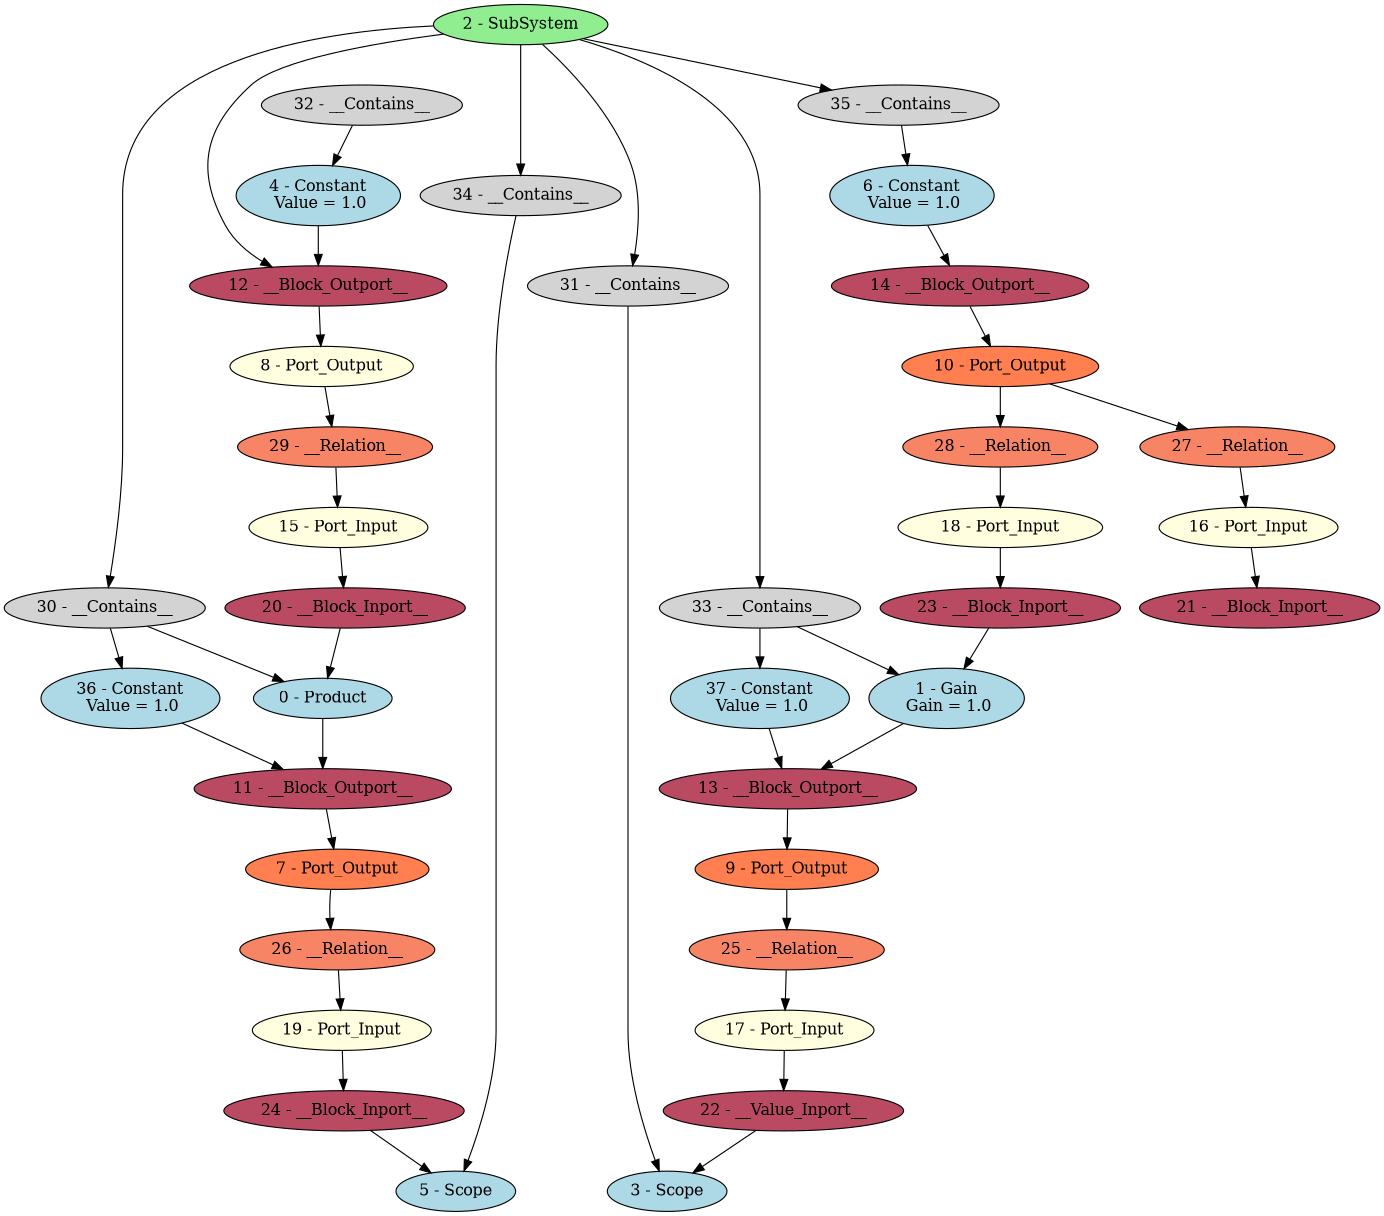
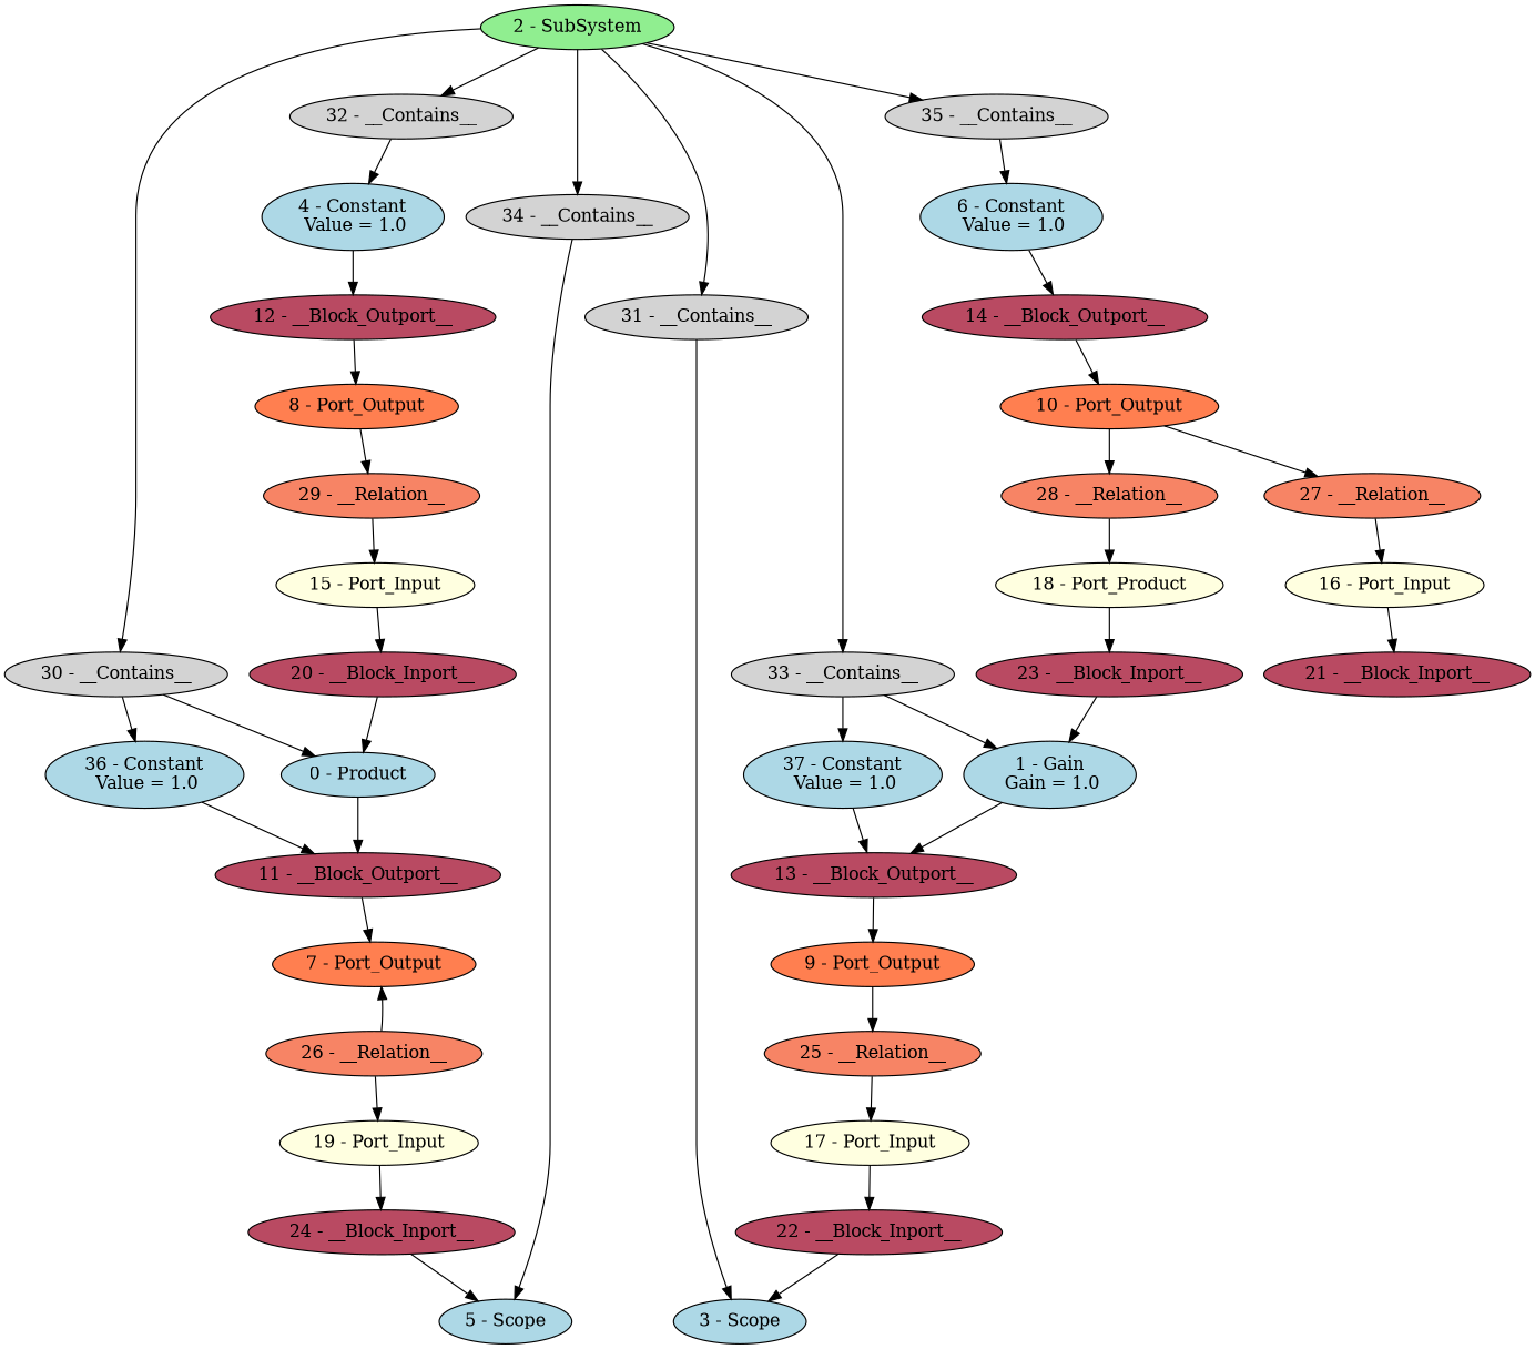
  digraph {
    node [fillcolor="#b94a62" style=filled]
    "0 - Product" [fillcolor=lightblue]
    "11 - __Block_Outport__"
    "7 - Port_Output" [fillcolor=coral]
    "1 - Gain\n Gain = 1.0" [fillcolor=lightblue]
    "13 - __Block_Outport__"
    "9 - Port_Output" [fillcolor=coral]
    "2 - SubSystem" [fillcolor=lightgreen]
    "30 - __Contains__" [fillcolor=lightgray]
    "31 - __Contains__" [fillcolor=lightgray]
    "32 - __Contains__" [fillcolor=lightgray]
    "33 - __Contains__" [fillcolor=lightgray]
    "34 - __Contains__" [fillcolor=lightgray]
    "35 - __Contains__" [fillcolor=lightgray]
    "36 - Constant\n Value = 1.0" [fillcolor=lightblue]
    "3 - Scope" [fillcolor=lightblue]
    "4 - Constant\n Value = 1.0" [fillcolor=lightblue]
    "37 - Constant\n Value = 1.0" [fillcolor=lightblue]
    "5 - Scope" [fillcolor=lightblue]
    "6 - Constant\n Value = 1.0" [fillcolor=lightblue]
    "12 - __Block_Outport__"
-   "8 - Port_Output" [fillcolor=lightyellow]
+   "8 - Port_Output" [fillcolor=coral]
    "14 - __Block_Outport__"
    "10 - Port_Output" [fillcolor=coral]
    "26 - __Relation__" [fillcolor="#f78465"]
    "19 - Port_Input" [fillcolor=lightyellow]
    "29 - __Relation__" [fillcolor="#f78465"]
    "15 - Port_Input" [fillcolor=lightyellow]
    "25 - __Relation__" [fillcolor="#f78465"]
    "17 - Port_Input" [fillcolor=lightyellow]
    "27 - __Relation__" [fillcolor="#f78465"]
    "28 - __Relation__" [fillcolor="#f78465"]
    "16 - Port_Input" [fillcolor=lightyellow]
-   "18 - Port_Input" [fillcolor=lightyellow]
+   "18 - Port_Input" [fillcolor=lightyellow label="18 - Port_Product"]
    "20 - __Block_Inport__"
    "21 - __Block_Inport__"
-   "22 - __Block_Inport__" [label="22 - __Value_Inport__"]
+   "22 - __Block_Inport__"
    "23 - __Block_Inport__"
    "24 - __Block_Inport__"
    "0 - Product" -> "11 - __Block_Outport__"
    "11 - __Block_Outport__" -> "7 - Port_Output"
-   "7 - Port_Output" -> "26 - __Relation__"
+   "26 - __Relation__" -> "7 - Port_Output"
    "1 - Gain\n Gain = 1.0" -> "13 - __Block_Outport__"
    "13 - __Block_Outport__" -> "9 - Port_Output"
    "9 - Port_Output" -> "25 - __Relation__"
    "2 - SubSystem" -> "30 - __Contains__"
    "2 - SubSystem" -> "31 - __Contains__"
-   "2 - SubSystem" -> "12 - __Block_Outport__"
+   "2 - SubSystem" -> "32 - __Contains__"
    "2 - SubSystem" -> "33 - __Contains__"
    "2 - SubSystem" -> "34 - __Contains__"
    "2 - SubSystem" -> "35 - __Contains__"
    "30 - __Contains__" -> "0 - Product"
    "30 - __Contains__" -> "36 - Constant\n Value = 1.0"
    "31 - __Contains__" -> "3 - Scope"
    "32 - __Contains__" -> "4 - Constant\n Value = 1.0"
    "33 - __Contains__" -> "1 - Gain\n Gain = 1.0"
    "33 - __Contains__" -> "37 - Constant\n Value = 1.0"
    "34 - __Contains__" -> "5 - Scope"
    "35 - __Contains__" -> "6 - Constant\n Value = 1.0"
    "36 - Constant\n Value = 1.0" -> "11 - __Block_Outport__"
    "4 - Constant\n Value = 1.0" -> "12 - __Block_Outport__"
    "37 - Constant\n Value = 1.0" -> "13 - __Block_Outport__"
    "6 - Constant\n Value = 1.0" -> "14 - __Block_Outport__"
    "12 - __Block_Outport__" -> "8 - Port_Output"
    "8 - Port_Output" -> "29 - __Relation__"
    "14 - __Block_Outport__" -> "10 - Port_Output"
    "10 - Port_Output" -> "27 - __Relation__"
    "10 - Port_Output" -> "28 - __Relation__"
    "26 - __Relation__" -> "19 - Port_Input"
    "19 - Port_Input" -> "24 - __Block_Inport__"
    "29 - __Relation__" -> "15 - Port_Input"
    "15 - Port_Input" -> "20 - __Block_Inport__"
    "25 - __Relation__" -> "17 - Port_Input"
    "17 - Port_Input" -> "22 - __Block_Inport__"
    "27 - __Relation__" -> "16 - Port_Input"
    "28 - __Relation__" -> "18 - Port_Input"
    "16 - Port_Input" -> "21 - __Block_Inport__"
    "18 - Port_Input" -> "23 - __Block_Inport__"
    "20 - __Block_Inport__" -> "0 - Product"
    "22 - __Block_Inport__" -> "3 - Scope"
    "23 - __Block_Inport__" -> "1 - Gain\n Gain = 1.0"
    "24 - __Block_Inport__" -> "5 - Scope"
  }
